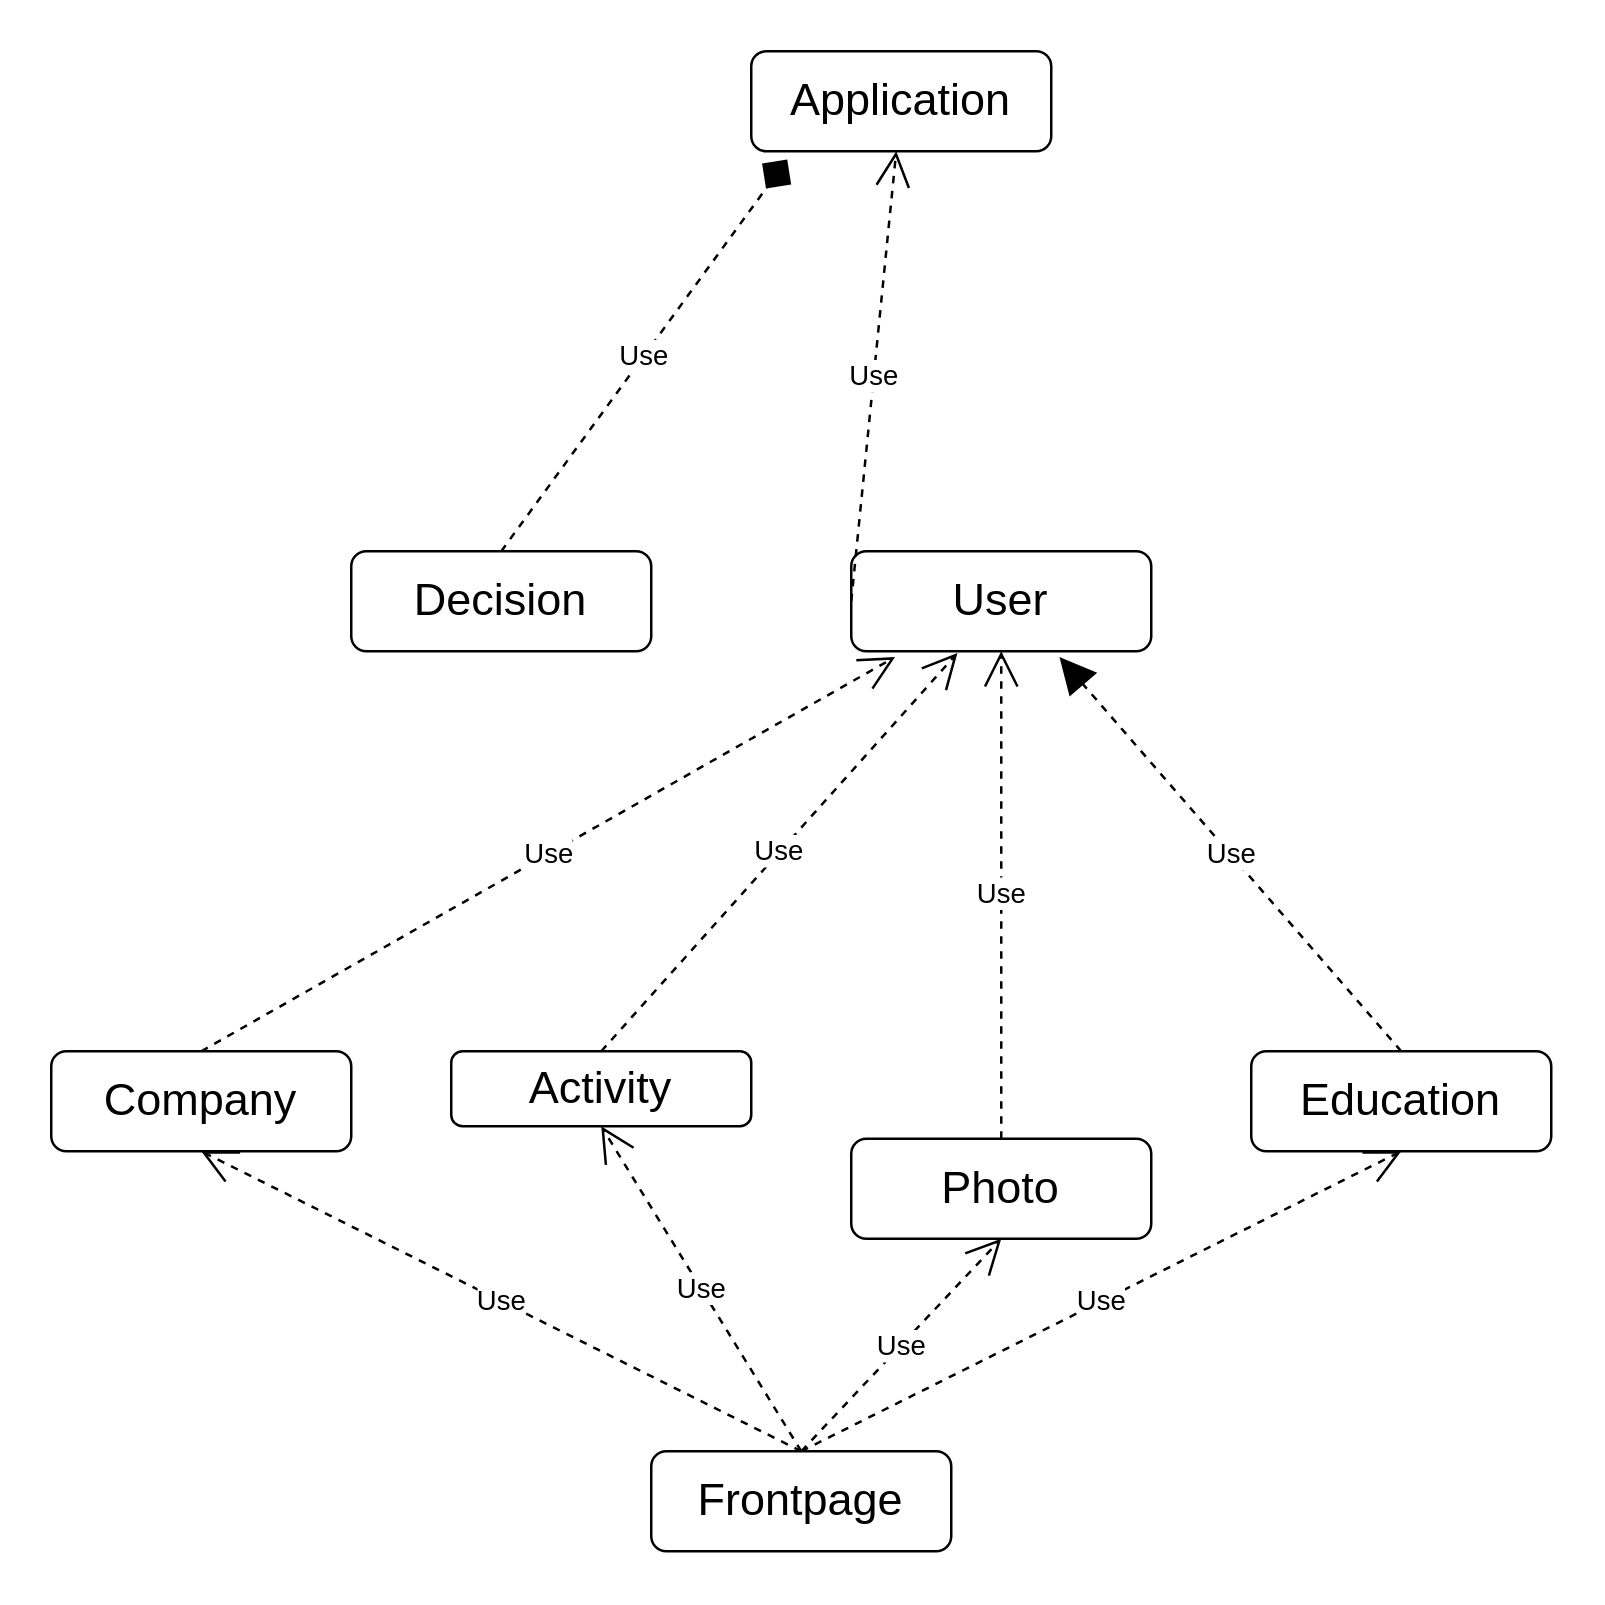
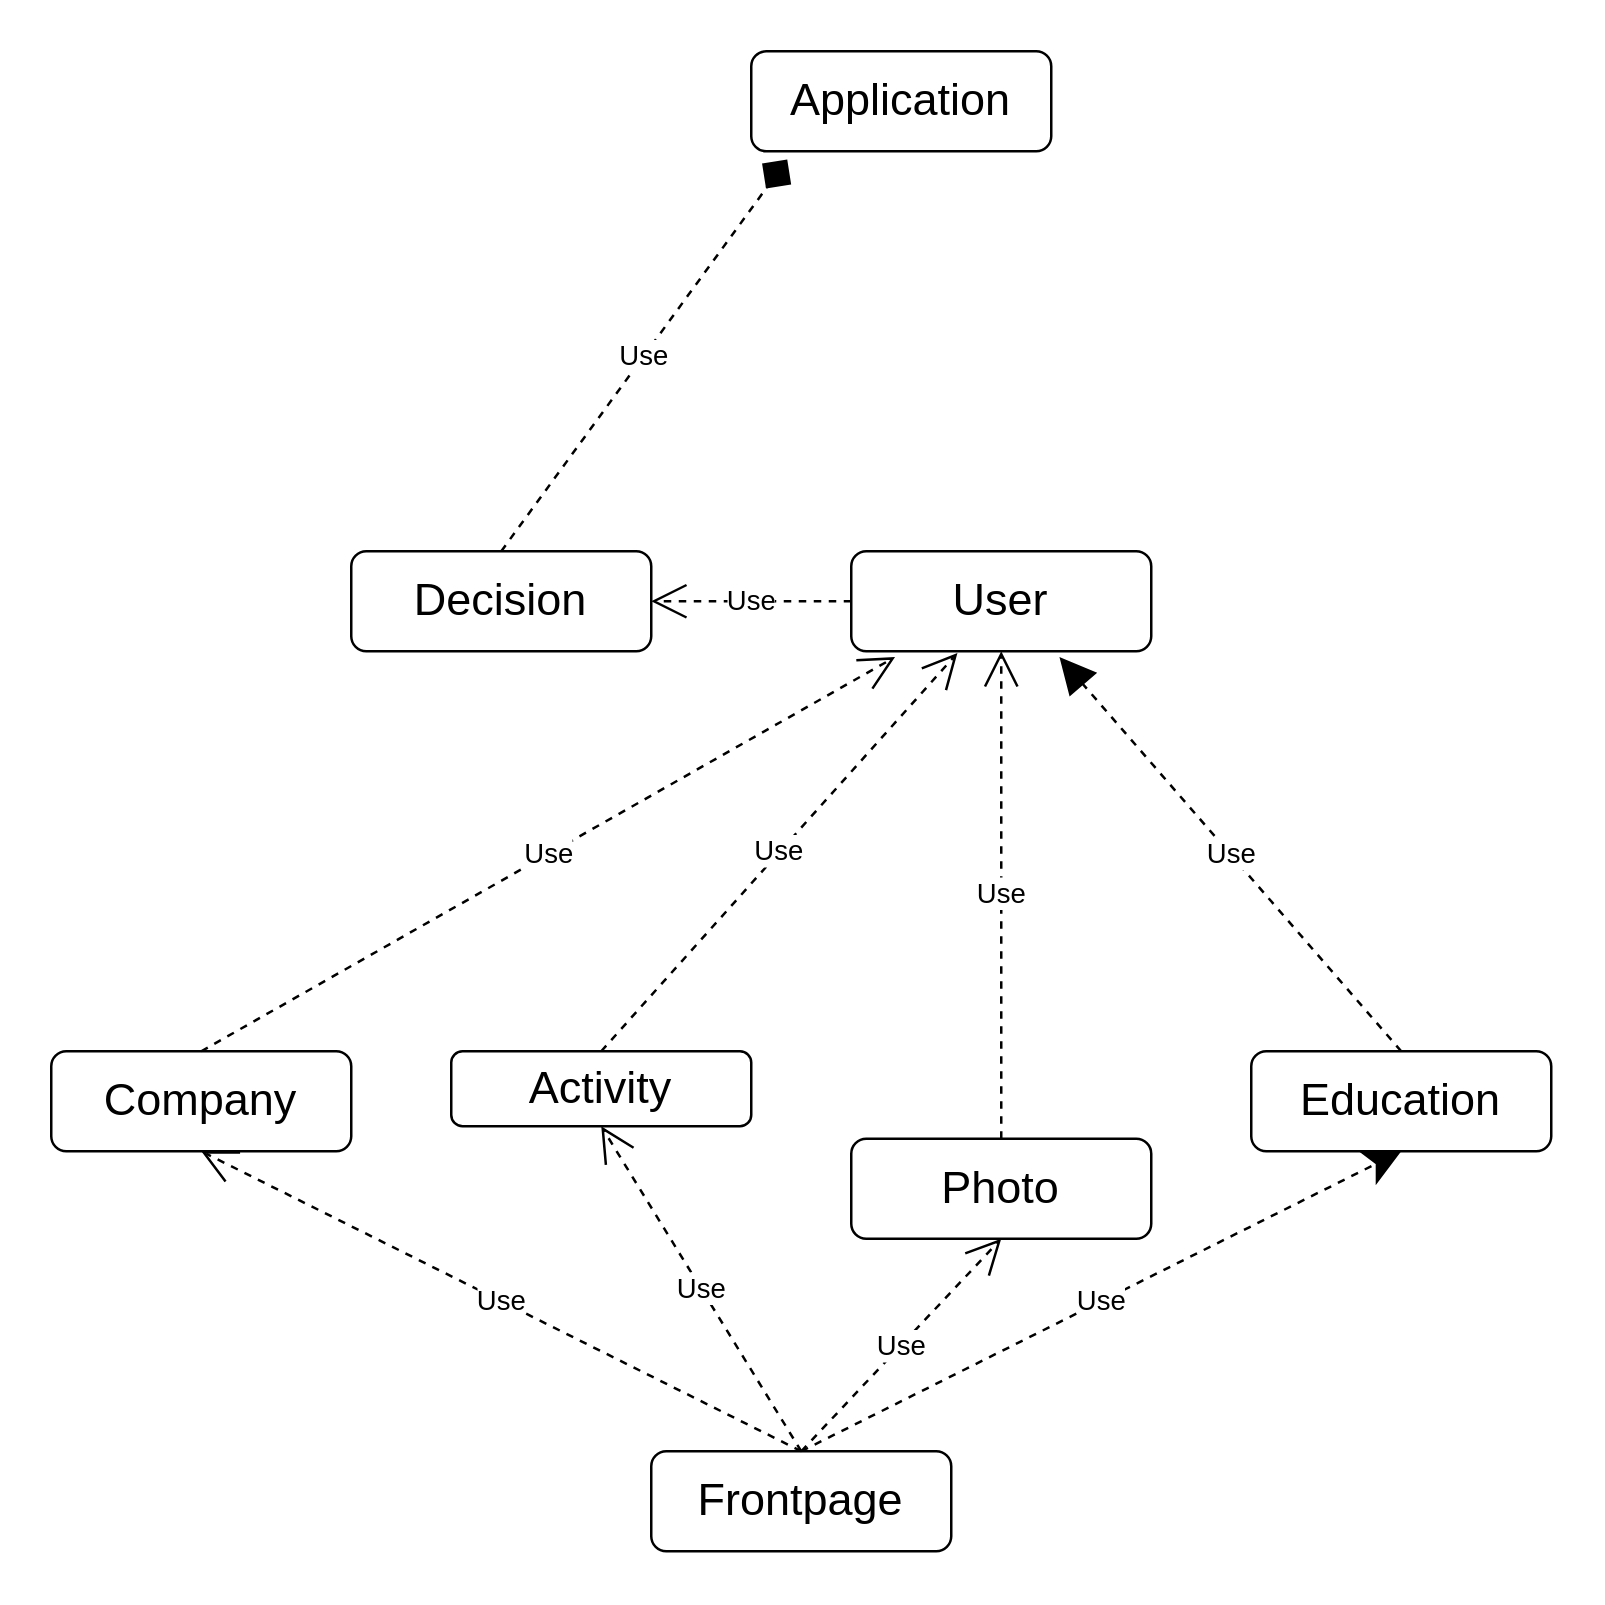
  <mxCell id="0" />
  <mxCell id="1" parent="0" />
  <mxCell id="2" value="&lt;font style=&quot;font-size: 18px&quot;&gt;Application&lt;/font&gt;" style="rounded=1;whiteSpace=wrap;html=1;" vertex="1" parent="1"><mxGeometry x="300" y="20" width="120" height="40" as="geometry" /></mxCell>
  <mxCell id="3" value="&lt;font style=&quot;font-size: 18px&quot;&gt;Decision&lt;/font&gt;" style="rounded=1;whiteSpace=wrap;html=1;" vertex="1" parent="1"><mxGeometry x="140" y="220" width="120" height="40" as="geometry" /></mxCell>
  <mxCell id="4" value="&lt;font style=&quot;font-size: 18px&quot;&gt;User&lt;/font&gt;" style="rounded=1;whiteSpace=wrap;html=1;" vertex="1" parent="1"><mxGeometry x="340" y="220" width="120" height="40" as="geometry" /></mxCell>
  <mxCell id="5" value="Use" style="endArrow=diamond;endSize=12;dashed=1;html=1;exitX=0.5;exitY=0;exitDx=0;exitDy=0;entryX=0.12;entryY=1.082;entryDx=0;entryDy=0;entryPerimeter=0;" edge="1" parent="1" source="3" target="2"><mxGeometry width="160" relative="1" as="geometry"><mxPoint x="170" y="120" as="sourcePoint" /><mxPoint x="330" y="120" as="targetPoint" /></mxGeometry></mxCell>
- <mxCell id="6" value="Use" style="endArrow=open;endSize=12;dashed=1;html=1;exitX=0;exitY=0.5;exitDx=0;exitDy=0;" edge="1" parent="1" source="4" target="2"><mxGeometry width="160" relative="1" as="geometry"><mxPoint x="300" y="190" as="sourcePoint" /><mxPoint x="460" y="190" as="targetPoint" /></mxGeometry></mxCell>
+ <mxCell id="6" value="Use" style="endArrow=open;endSize=12;dashed=1;html=1;exitX=0;exitY=0.5;exitDx=0;exitDy=0;entryX=1;entryY=0.5;entryDx=0;entryDy=0;" edge="1" parent="1" source="4" target="3"><mxGeometry width="160" relative="1" as="geometry"><mxPoint x="300" y="190" as="sourcePoint" /><mxPoint x="460" y="190" as="targetPoint" /></mxGeometry></mxCell>
  <mxCell id="7" value="&lt;font style=&quot;font-size: 18px&quot;&gt;Company&lt;/font&gt;" style="rounded=1;whiteSpace=wrap;html=1;" vertex="1" parent="1"><mxGeometry x="20" y="420" width="120" height="40" as="geometry" /></mxCell>
  <mxCell id="8" value="&lt;font style=&quot;font-size: 18px&quot;&gt;Photo&lt;/font&gt;" style="rounded=1;whiteSpace=wrap;html=1;" vertex="1" parent="1"><mxGeometry x="340" y="455" width="120" height="40" as="geometry" /></mxCell>
  <mxCell id="9" value="&lt;font style=&quot;font-size: 18px&quot;&gt;Activity&lt;/font&gt;" style="rounded=1;whiteSpace=wrap;html=1;" vertex="1" parent="1"><mxGeometry x="180" y="420" width="120" height="30" as="geometry" /></mxCell>
  <mxCell id="10" value="&lt;font style=&quot;font-size: 18px&quot;&gt;Education&lt;/font&gt;" style="rounded=1;whiteSpace=wrap;html=1;" vertex="1" parent="1"><mxGeometry x="500" y="420" width="120" height="40" as="geometry" /></mxCell>
  <mxCell id="11" value="&lt;font style=&quot;font-size: 18px&quot;&gt;Frontpage&lt;/font&gt;" style="rounded=1;whiteSpace=wrap;html=1;" vertex="1" parent="1"><mxGeometry x="260" y="580" width="120" height="40" as="geometry" /></mxCell>
  <mxCell id="12" value="Use" style="endArrow=open;endSize=12;dashed=1;html=1;exitX=0.5;exitY=0;exitDx=0;exitDy=0;entryX=0.5;entryY=1;entryDx=0;entryDy=0;" edge="1" parent="1" source="8" target="4"><mxGeometry width="160" relative="1" as="geometry"><mxPoint x="-110" y="130" as="sourcePoint" /><mxPoint x="50" y="130" as="targetPoint" /></mxGeometry></mxCell>
  <mxCell id="13" value="Use" style="endArrow=open;endSize=12;dashed=1;html=1;exitX=0.5;exitY=0;exitDx=0;exitDy=0;entryX=0.354;entryY=1.017;entryDx=0;entryDy=0;entryPerimeter=0;" edge="1" parent="1" source="9" target="4"><mxGeometry width="160" relative="1" as="geometry"><mxPoint x="150" y="350" as="sourcePoint" /><mxPoint x="310" y="350" as="targetPoint" /></mxGeometry></mxCell>
  <mxCell id="14" value="Use" style="endArrow=open;endSize=12;dashed=1;html=1;exitX=0.5;exitY=0;exitDx=0;exitDy=0;entryX=0.146;entryY=1.058;entryDx=0;entryDy=0;entryPerimeter=0;" edge="1" parent="1" source="7" target="4"><mxGeometry width="160" relative="1" as="geometry"><mxPoint x="60" y="320" as="sourcePoint" /><mxPoint x="220" y="320" as="targetPoint" /></mxGeometry></mxCell>
  <mxCell id="15" value="Use" style="endArrow=block;endSize=12;dashed=1;html=1;exitX=0.5;exitY=0;exitDx=0;exitDy=0;entryX=0.694;entryY=1.058;entryDx=0;entryDy=0;entryPerimeter=0;" edge="1" parent="1" source="10" target="4"><mxGeometry width="160" relative="1" as="geometry"><mxPoint x="540" y="270" as="sourcePoint" /><mxPoint x="700" y="270" as="targetPoint" /></mxGeometry></mxCell>
- <mxCell id="16" value="Use" style="endArrow=open;endSize=12;dashed=1;html=1;exitX=0.5;exitY=0;exitDx=0;exitDy=0;entryX=0.5;entryY=1;entryDx=0;entryDy=0;" edge="1" parent="1" source="11" target="10"><mxGeometry width="160" relative="1" as="geometry"><mxPoint x="430" y="520" as="sourcePoint" /><mxPoint x="590" y="520" as="targetPoint" /></mxGeometry></mxCell>
+ <mxCell id="16" value="Use" style="endArrow=classic;endSize=12;dashed=1;html=1;exitX=0.5;exitY=0;exitDx=0;exitDy=0;entryX=0.5;entryY=1;entryDx=0;entryDy=0;" edge="1" parent="1" source="11" target="10"><mxGeometry width="160" relative="1" as="geometry"><mxPoint x="430" y="520" as="sourcePoint" /><mxPoint x="590" y="520" as="targetPoint" /></mxGeometry></mxCell>
  <mxCell id="17" value="Use" style="endArrow=open;endSize=12;dashed=1;html=1;entryX=0.5;entryY=1;entryDx=0;entryDy=0;" edge="1" parent="1" target="8"><mxGeometry width="160" relative="1" as="geometry"><mxPoint x="320" y="580" as="sourcePoint" /><mxPoint x="320" y="500" as="targetPoint" /></mxGeometry></mxCell>
  <mxCell id="18" value="Use" style="endArrow=open;endSize=12;dashed=1;html=1;entryX=0.5;entryY=1;entryDx=0;entryDy=0;" edge="1" parent="1" target="9"><mxGeometry width="160" relative="1" as="geometry"><mxPoint x="320" y="580" as="sourcePoint" /><mxPoint x="360" y="520" as="targetPoint" /></mxGeometry></mxCell>
  <mxCell id="19" value="Use" style="endArrow=open;endSize=12;dashed=1;html=1;entryX=0.5;entryY=1;entryDx=0;entryDy=0;" edge="1" parent="1" target="7"><mxGeometry width="160" relative="1" as="geometry"><mxPoint x="320" y="580" as="sourcePoint" /><mxPoint x="210" y="580" as="targetPoint" /></mxGeometry></mxCell>
